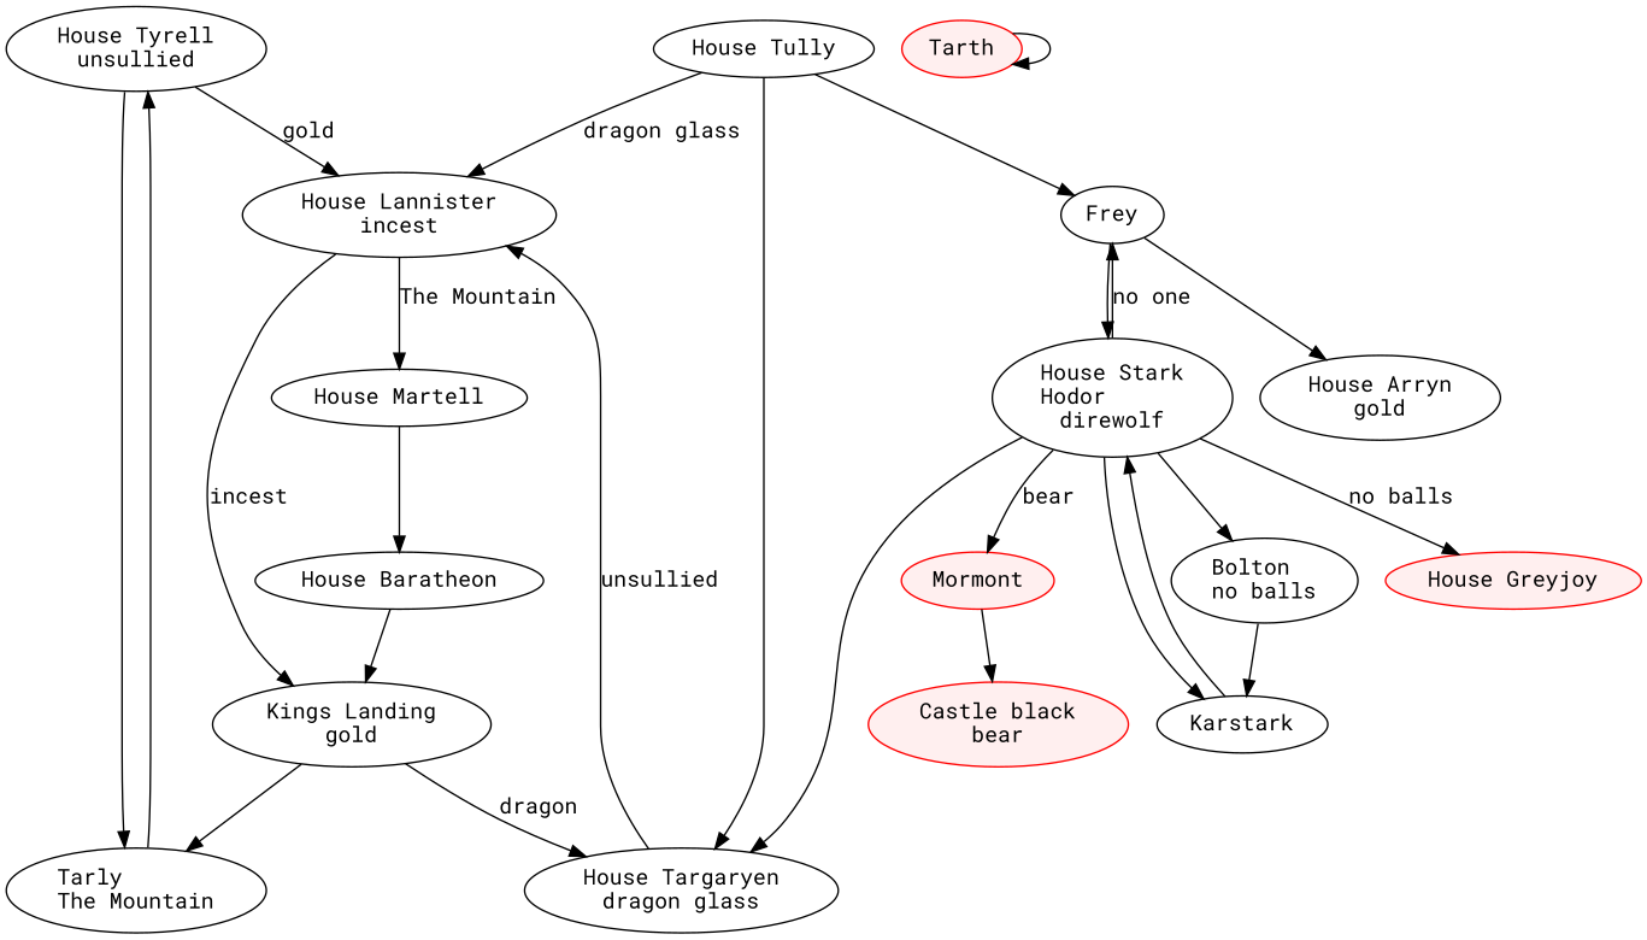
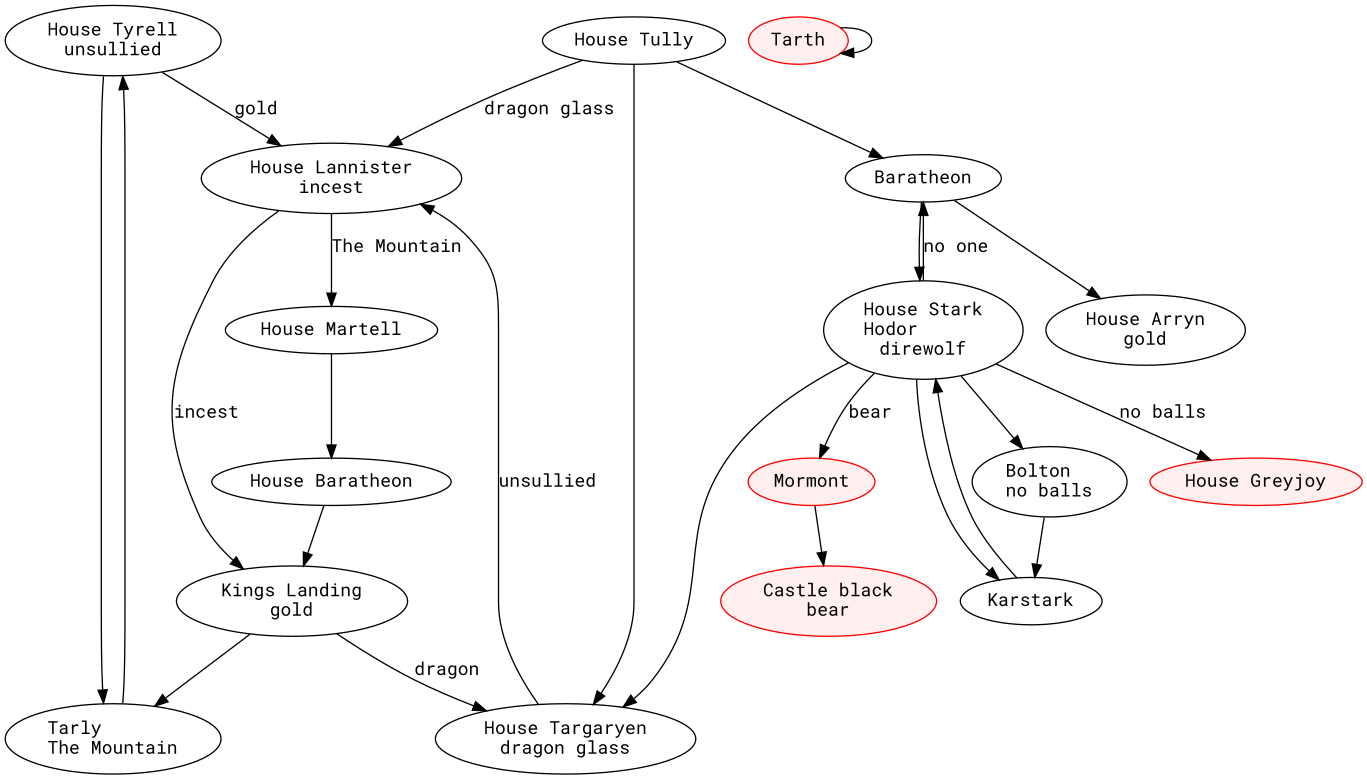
  digraph {
    fontname="Roboto Mono"
    node [fontname="Roboto Mono"]
    edge [fontname="Roboto Mono"]
    n1 [label="House Tyrell\lunsullied"]
    n2 [label="House Lannister\lincest"]
    n3 [label="Tarly\lThe Mountain"]
    "House Martell"
    n5 [label="Kings Landing\lgold"]
    "House Baratheon"
    n7 [label="House Targaryen\ldragon glass"]
    "House Tully"
-   Frey
+   Frey [label=Baratheon]
    Mormont [color=red fillcolor="#ffefef" style=filled]
    n11 [color=red fillcolor="#ffefef" label="Castle black\lbear" style=filled]
    n12 [label="House Stark\lHodor\ldirewolf"]
    n13 [label="Bolton\lno balls"]
    "House Greyjoy" [color=red fillcolor="#ffefef" style=filled]
    Karstark
    n16 [label="House Arryn\lgold"]
    Tarth [color=red fillcolor="#ffefef" style=filled]
    n1 -> n2 [label=gold]
    n1 -> n3
    n2 -> "House Martell" [label="The Mountain"]
    n2 -> n5 [label=incest]
    n3 -> n1
    "House Martell" -> "House Baratheon"
    n5 -> n3
    n5 -> n7 [label=dragon]
    "House Baratheon" -> n5
    n7 -> n2 [label=unsullied]
    "House Tully" -> n2 [label="dragon glass"]
    "House Tully" -> n7
    "House Tully" -> Frey
    Frey -> n12
    Frey -> n16
    Mormont -> n11
    n12 -> n7
    n12 -> Frey [label="no one"]
    n12 -> Mormont [label=bear]
    n12 -> n13
    n12 -> "House Greyjoy" [label="no balls"]
    n12 -> Karstark
    n13 -> Karstark
    Karstark -> n12
    Tarth -> Tarth
  }
